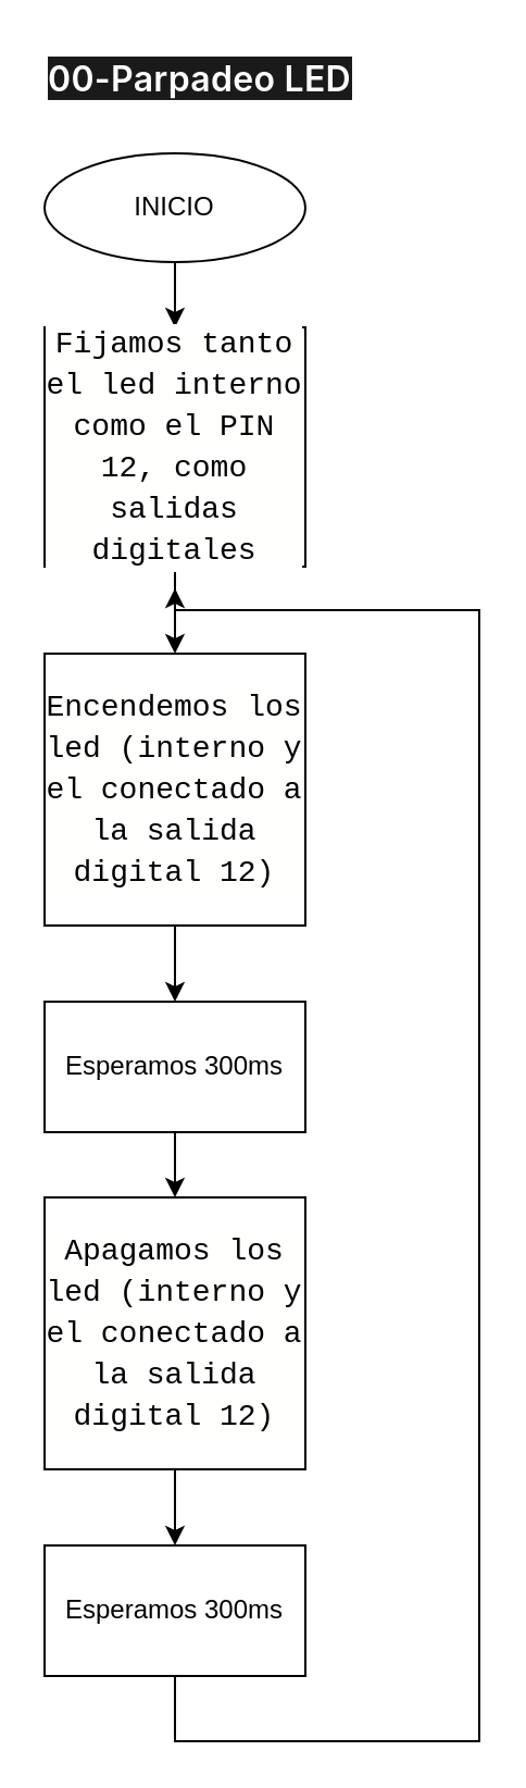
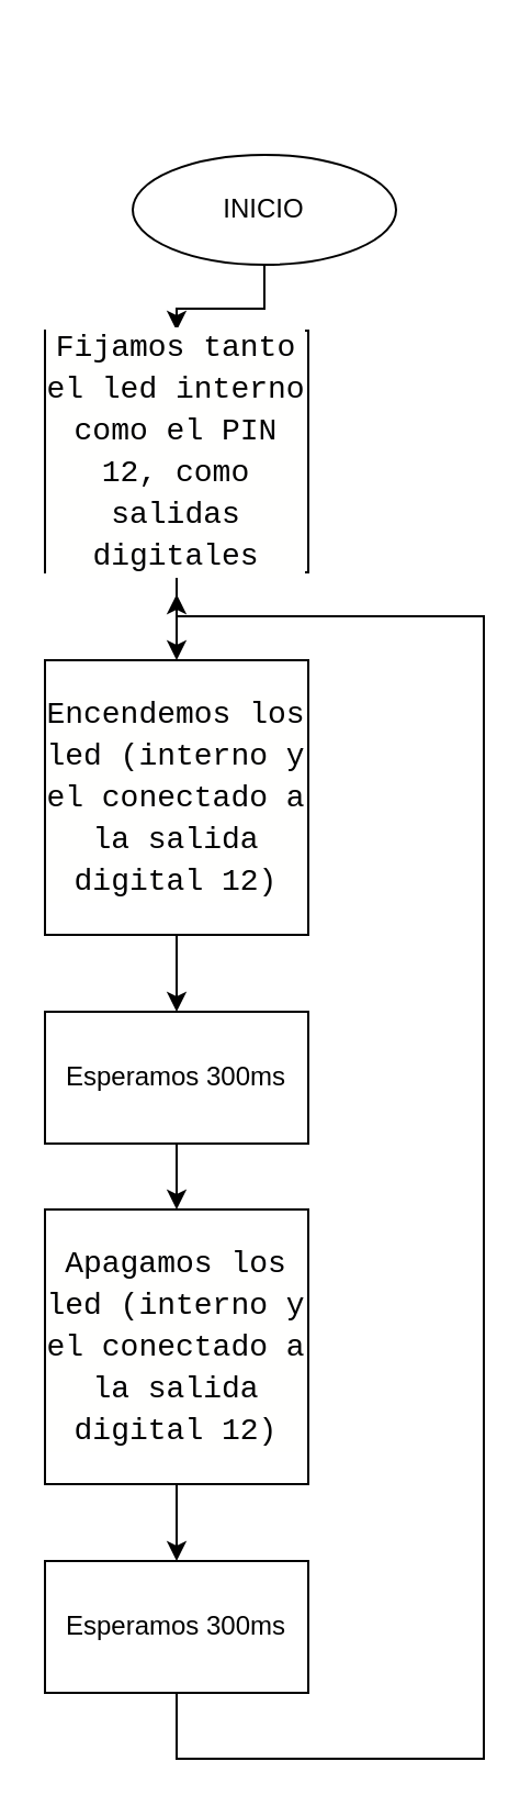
  <mxCell id="0" />
  <mxCell id="1" parent="0" />
  <mxCell id="2" value="" style="edgeStyle=orthogonalEdgeStyle;rounded=0;orthogonalLoop=1;jettySize=auto;html=1;" edge="1" parent="1" source="3" target="5"><mxGeometry relative="1" as="geometry" /></mxCell>
- <mxCell id="3" value="INICIO" style="ellipse;whiteSpace=wrap;html=1;" vertex="1" parent="1"><mxGeometry x="20" y="70" width="120" height="50" as="geometry" /></mxCell>
+ <mxCell id="3" value="INICIO" style="ellipse;whiteSpace=wrap;html=1;" vertex="1" parent="1"><mxGeometry x="60" y="70" width="120" height="50" as="geometry" /></mxCell>
  <mxCell id="4" value="" style="edgeStyle=orthogonalEdgeStyle;rounded=0;orthogonalLoop=1;jettySize=auto;html=1;" edge="1" parent="1" source="5" target="7"><mxGeometry relative="1" as="geometry" /></mxCell>
  <mxCell id="5" value="&lt;div style=&quot;background-color: rgb(255, 255, 254); font-family: Consolas, &amp;quot;Courier New&amp;quot;, monospace; font-size: 14px; line-height: 19px;&quot;&gt;Fijamos tanto el led interno como el PIN 12, como salidas digitales&lt;/div&gt;" style="rounded=0;whiteSpace=wrap;html=1;" vertex="1" parent="1"><mxGeometry x="20" y="150" width="120" height="110" as="geometry" /></mxCell>
  <mxCell id="6" value="" style="edgeStyle=orthogonalEdgeStyle;rounded=0;orthogonalLoop=1;jettySize=auto;html=1;" edge="1" parent="1" source="7" target="9"><mxGeometry relative="1" as="geometry" /></mxCell>
  <mxCell id="7" value="&lt;div style=&quot;background-color: rgb(255, 255, 254); font-family: Consolas, &amp;quot;Courier New&amp;quot;, monospace; font-size: 14px; line-height: 19px;&quot;&gt;Encendemos los led (interno y el conectado a la salida digital 12)&lt;/div&gt;" style="whiteSpace=wrap;html=1;rounded=0;" vertex="1" parent="1"><mxGeometry x="20" y="300" width="120" height="125" as="geometry" /></mxCell>
  <mxCell id="8" value="" style="edgeStyle=orthogonalEdgeStyle;rounded=0;orthogonalLoop=1;jettySize=auto;html=1;" edge="1" parent="1" source="9" target="11"><mxGeometry relative="1" as="geometry" /></mxCell>
  <mxCell id="9" value="Esperamos 300ms" style="whiteSpace=wrap;html=1;rounded=0;" vertex="1" parent="1"><mxGeometry x="20" y="460" width="120" height="60" as="geometry" /></mxCell>
  <mxCell id="10" value="" style="edgeStyle=orthogonalEdgeStyle;rounded=0;orthogonalLoop=1;jettySize=auto;html=1;" edge="1" parent="1" source="11" target="13"><mxGeometry relative="1" as="geometry" /></mxCell>
  <mxCell id="11" value="&lt;div style=&quot;background-color: rgb(255, 255, 254); font-family: Consolas, &amp;quot;Courier New&amp;quot;, monospace; font-size: 14px; line-height: 19px;&quot;&gt;Apagamos los led (interno y el conectado a la salida digital 12)&lt;/div&gt;" style="whiteSpace=wrap;html=1;rounded=0;" vertex="1" parent="1"><mxGeometry x="20" y="550" width="120" height="125" as="geometry" /></mxCell>
  <mxCell id="12" style="edgeStyle=orthogonalEdgeStyle;rounded=0;orthogonalLoop=1;jettySize=auto;html=1;exitX=0.5;exitY=1;exitDx=0;exitDy=0;" edge="1" parent="1" source="13"><mxGeometry relative="1" as="geometry"><mxPoint x="80" y="270" as="targetPoint" /><Array as="points"><mxPoint x="80" y="800" /><mxPoint x="220" y="800" /><mxPoint x="220" y="280" /><mxPoint x="80" y="280" /></Array></mxGeometry></mxCell>
  <mxCell id="13" value="Esperamos 300ms" style="whiteSpace=wrap;html=1;rounded=0;" vertex="1" parent="1"><mxGeometry x="20" y="710" width="120" height="60" as="geometry" /></mxCell>
- <mxCell id="14" value="&lt;span style=&quot;color: rgb(255, 255, 255); font-family: -apple-system, BlinkMacSystemFont, &amp;quot;Segoe UI&amp;quot;, Roboto, Oxygen, Ubuntu, Cantarell, &amp;quot;Fira Sans&amp;quot;, &amp;quot;Droid Sans&amp;quot;, &amp;quot;Helvetica Neue&amp;quot;, sans-serif; font-size: 16px; font-style: normal; font-variant-ligatures: normal; font-variant-caps: normal; font-weight: 600; letter-spacing: 0.15px; orphans: 2; text-align: start; text-indent: 0px; text-transform: none; widows: 2; word-spacing: 0px; -webkit-text-stroke-width: 0px; background-color: rgb(26, 26, 26); text-decoration-thickness: initial; text-decoration-style: initial; text-decoration-color: initial; float: none; display: inline !important;&quot;&gt;00-Parpadeo LED&lt;/span&gt;" style="text;whiteSpace=wrap;html=1;" vertex="1" parent="1"><mxGeometry x="20" y="20" width="160" height="40" as="geometry" /></mxCell>
